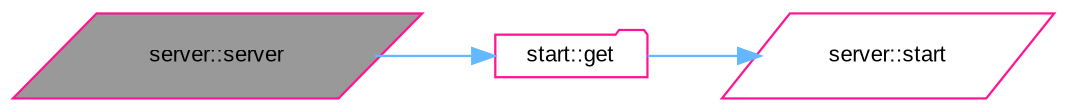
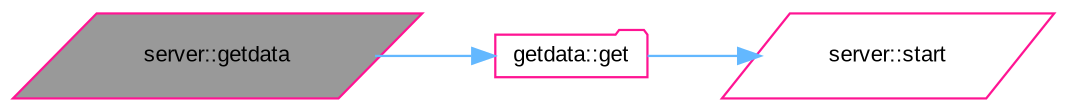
  digraph {
    fontname="Liberation Sans"
    rankdir=LR
    node [color=deeppink fillcolor=white fontname="Liberation Sans" fontsize=10 shape=parallelogram style=filled]
    edge [color=steelblue1 fontname="Liberation Sans" fontsize=10 labelfontname=Helvetica labelfontsize=10 style=solid]
-   n1 [fillcolor=grey60 fontcolor=black height=0.2 label="server::server" width=0.4]
-   n2 [height=0.2 label="start::get" shape=folder width=0.4]
+   n1 [fillcolor=grey60 fontcolor=black height=0.2 label="server::getdata" width=0.4]
+   n2 [height=0.2 label="getdata::get" shape=folder width=0.4]
    n3 [height=0.2 label="server::start" width=0.4]
    n1 -> n2
    n2 -> n3
  }
